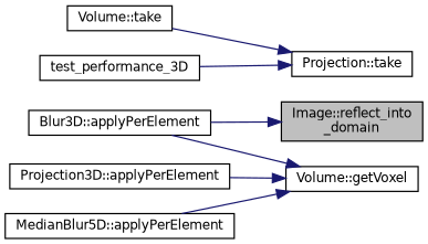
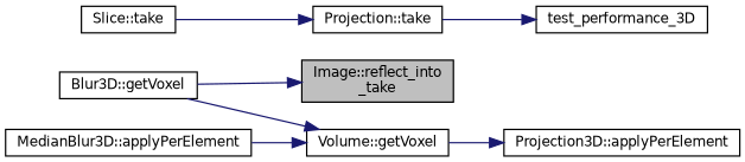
  digraph {
    rankdir=RL
    node [color=black fillcolor=white fontname=Helvetica fontsize=10 shape=record style=filled]
    edge [color=midnightblue dir=back fontname=Helvetica fontsize=10 labelfontname=Helvetica labelfontsize=10 style=solid]
-   n1 [fillcolor=grey75 fontcolor=black height=0.2 label="Image::reflect_into\l_domain" width=0.4]
-   n2 [height=0.2 label="Blur3D::applyPerElement" width=0.4]
+   n1 [fillcolor=grey75 fontcolor=black height=0.2 label="Image::reflect_into\l_take" width=0.4]
+   n2 [height=0.2 label="Blur3D::getVoxel" width=0.4]
    n3 [height=0.2 label="Volume::getVoxel" width=0.4]
    n4 [height=0.2 label="Projection3D::applyPerElement" width=0.4]
-   n5 [height=0.2 label="MedianBlur5D::applyPerElement" width=0.4]
+   n5 [height=0.2 label="MedianBlur3D::applyPerElement" width=0.4]
    n6 [height=0.2 label="Projection::take" width=0.4]
-   n7 [height=0.2 label="Volume::take" width=0.4]
+   n7 [height=0.2 label="Slice::take" width=0.4]
    n8 [height=0.2 label=test_performance_3D width=0.4]
    n1 -> n2
    n3 -> n2
-   n3 -> n4
+   n4 -> n3
    n3 -> n5
    n6 -> n7
-   n6 -> n8
+   n8 -> n6
  }
